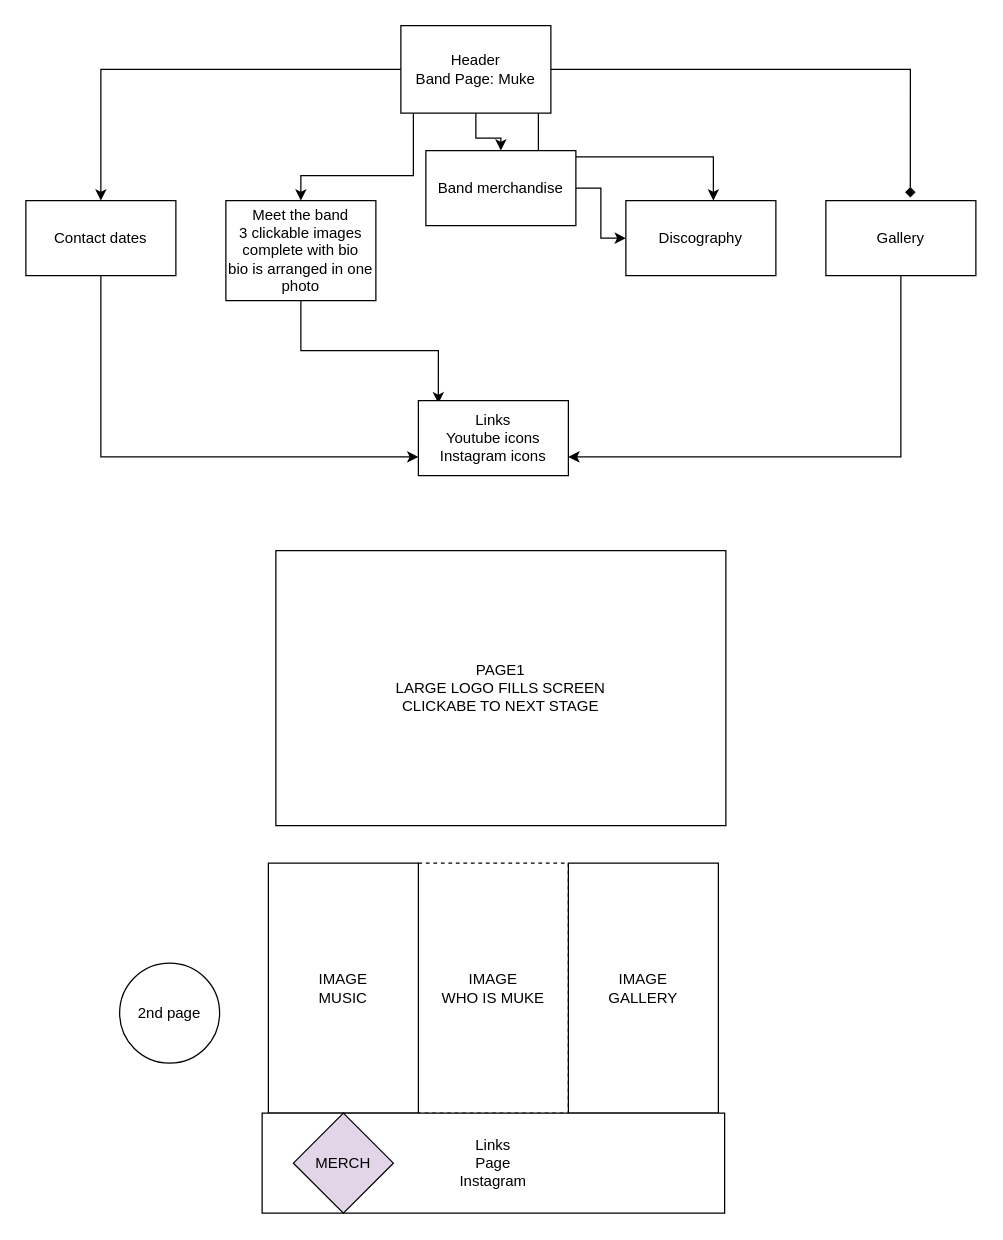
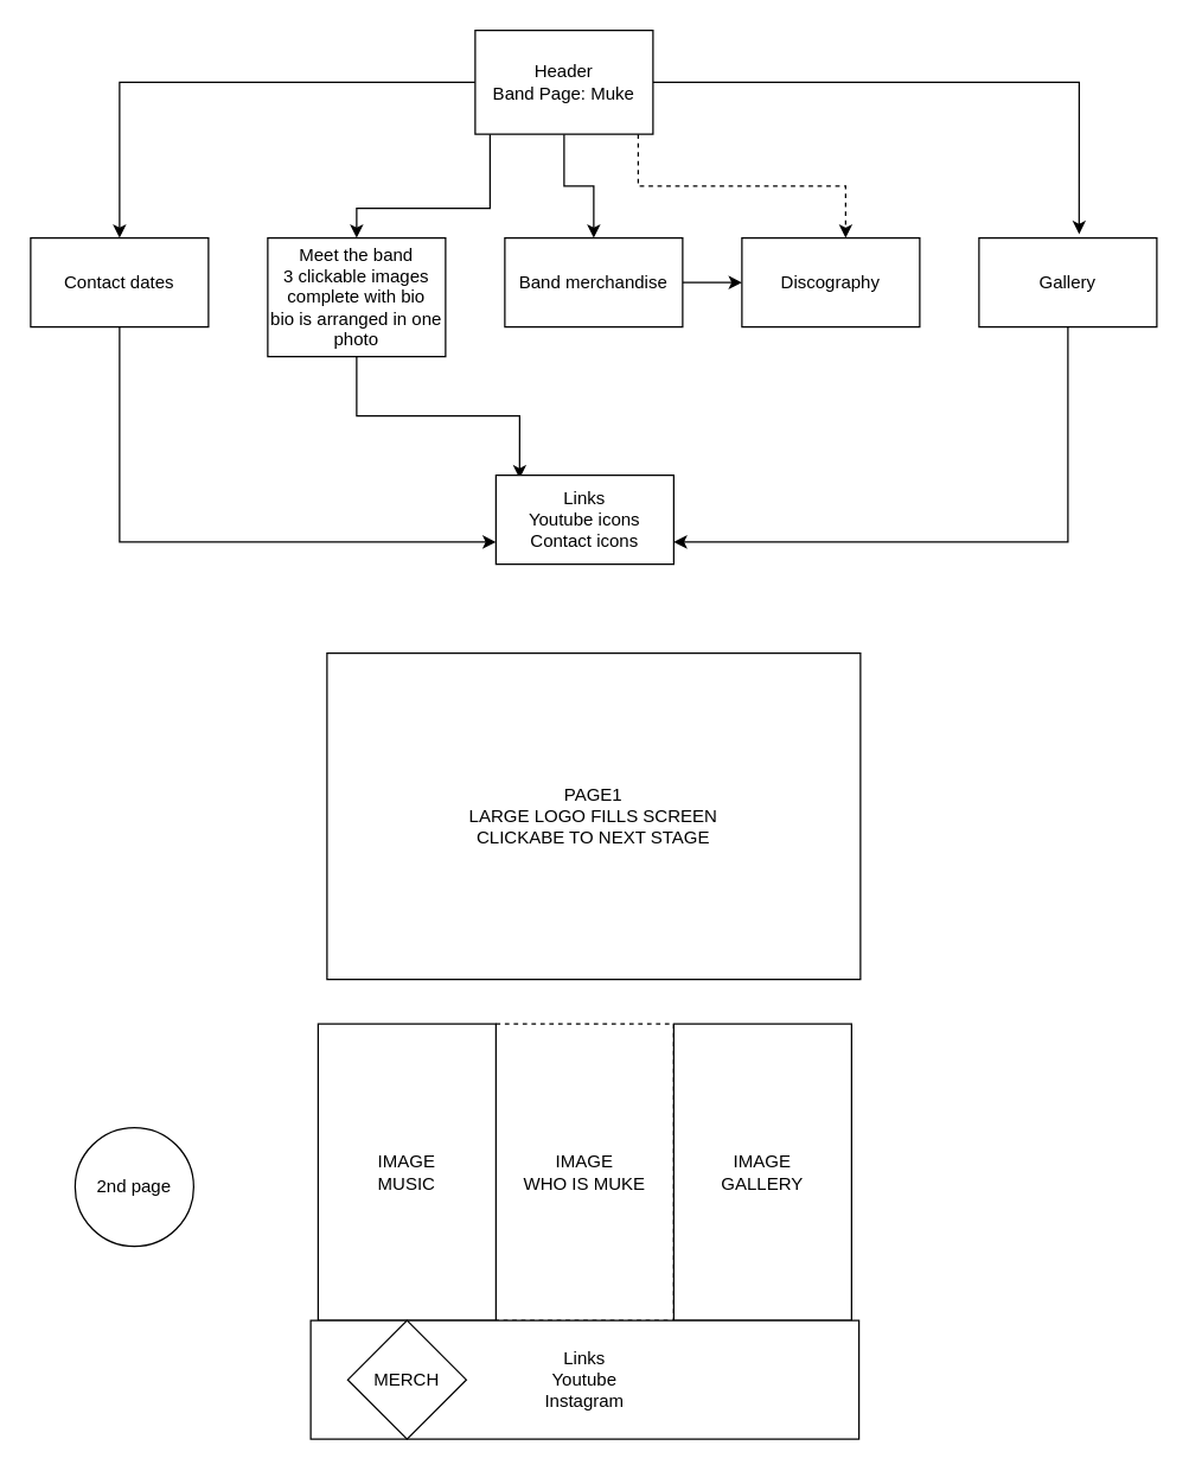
  <mxCell id="0" />
  <mxCell id="1" parent="0" />
  <mxCell id="2" style="edgeStyle=orthogonalEdgeStyle;rounded=0;orthogonalLoop=1;jettySize=auto;html=1;" edge="1" parent="1" source="7" target="9"><mxGeometry relative="1" as="geometry" /></mxCell>
- <mxCell id="3" style="edgeStyle=orthogonalEdgeStyle;rounded=0;orthogonalLoop=1;jettySize=auto;html=1;entryX=0.563;entryY=-0.043;entryDx=0;entryDy=0;entryPerimeter=0;endArrow=diamond;" edge="1" parent="1" source="7" target="14"><mxGeometry relative="1" as="geometry" /></mxCell>
- <mxCell id="4" style="edgeStyle=orthogonalEdgeStyle;rounded=0;orthogonalLoop=1;jettySize=auto;html=1;" edge="1" parent="1" source="7" target="12"><mxGeometry relative="1" as="geometry"><Array as="points"><mxPoint x="430" y="125" /><mxPoint x="570" y="125" /></Array></mxGeometry></mxCell>
+ <mxCell id="3" style="edgeStyle=orthogonalEdgeStyle;rounded=0;orthogonalLoop=1;jettySize=auto;html=1;entryX=0.563;entryY=-0.043;entryDx=0;entryDy=0;entryPerimeter=0;" edge="1" parent="1" source="7" target="14"><mxGeometry relative="1" as="geometry" /></mxCell>
+ <mxCell id="4" style="edgeStyle=orthogonalEdgeStyle;rounded=0;orthogonalLoop=1;jettySize=auto;html=1;dashed=1;" edge="1" parent="1" source="7" target="12"><mxGeometry relative="1" as="geometry"><Array as="points"><mxPoint x="430" y="125" /><mxPoint x="570" y="125" /></Array></mxGeometry></mxCell>
  <mxCell id="5" style="edgeStyle=orthogonalEdgeStyle;rounded=0;orthogonalLoop=1;jettySize=auto;html=1;entryX=0.5;entryY=0;entryDx=0;entryDy=0;" edge="1" parent="1" source="7" target="11"><mxGeometry relative="1" as="geometry"><Array as="points"><mxPoint x="330" y="140" /><mxPoint x="240" y="140" /></Array></mxGeometry></mxCell>
  <mxCell id="6" style="edgeStyle=orthogonalEdgeStyle;rounded=0;orthogonalLoop=1;jettySize=auto;html=1;entryX=0.5;entryY=0;entryDx=0;entryDy=0;" edge="1" parent="1" source="7" target="16"><mxGeometry relative="1" as="geometry" /></mxCell>
  <mxCell id="7" value="Header&lt;br&gt;Band Page: Muke" style="rounded=0;whiteSpace=wrap;html=1;" vertex="1" parent="1"><mxGeometry x="320" y="20" width="120" height="70" as="geometry" /></mxCell>
  <mxCell id="8" style="edgeStyle=orthogonalEdgeStyle;rounded=0;orthogonalLoop=1;jettySize=auto;html=1;entryX=0;entryY=0.75;entryDx=0;entryDy=0;" edge="1" parent="1" source="9" target="17"><mxGeometry relative="1" as="geometry"><Array as="points"><mxPoint x="80" y="365" /></Array></mxGeometry></mxCell>
  <mxCell id="9" value="Contact dates" style="rounded=0;whiteSpace=wrap;html=1;" vertex="1" parent="1"><mxGeometry x="20" y="160" width="120" height="60" as="geometry" /></mxCell>
  <mxCell id="10" style="edgeStyle=orthogonalEdgeStyle;rounded=0;orthogonalLoop=1;jettySize=auto;html=1;entryX=0.133;entryY=0.037;entryDx=0;entryDy=0;entryPerimeter=0;" edge="1" parent="1" source="11" target="17"><mxGeometry relative="1" as="geometry"><Array as="points"><mxPoint x="240" y="280" /><mxPoint x="350" y="280" /></Array></mxGeometry></mxCell>
  <mxCell id="11" value="Meet the band&lt;br&gt;3 clickable images&lt;br&gt;complete with bio&lt;br&gt;bio is arranged in one photo" style="rounded=0;whiteSpace=wrap;html=1;" vertex="1" parent="1"><mxGeometry x="180" y="160" width="120" height="80" as="geometry" /></mxCell>
  <mxCell id="12" value="Discography" style="rounded=0;whiteSpace=wrap;html=1;" vertex="1" parent="1"><mxGeometry x="500" y="160" width="120" height="60" as="geometry" /></mxCell>
  <mxCell id="13" style="edgeStyle=orthogonalEdgeStyle;rounded=0;orthogonalLoop=1;jettySize=auto;html=1;entryX=1;entryY=0.75;entryDx=0;entryDy=0;" edge="1" parent="1" source="14" target="17"><mxGeometry relative="1" as="geometry"><Array as="points"><mxPoint x="720" y="365" /></Array></mxGeometry></mxCell>
  <mxCell id="14" value="Gallery" style="rounded=0;whiteSpace=wrap;html=1;" vertex="1" parent="1"><mxGeometry x="660" y="160" width="120" height="60" as="geometry" /></mxCell>
  <mxCell id="15" style="edgeStyle=orthogonalEdgeStyle;rounded=0;orthogonalLoop=1;jettySize=auto;html=1;" edge="1" parent="1" source="16" target="12"><mxGeometry relative="1" as="geometry" /></mxCell>
- <mxCell id="16" value="Band merchandise" style="rounded=0;whiteSpace=wrap;html=1;" vertex="1" parent="1"><mxGeometry x="340" y="120" width="120" height="60" as="geometry" /></mxCell>
- <mxCell id="17" value="Links&lt;br&gt;Youtube icons&lt;br&gt;Instagram icons" style="rounded=0;whiteSpace=wrap;html=1;" vertex="1" parent="1"><mxGeometry x="334" y="320" width="120" height="60" as="geometry" /></mxCell>
+ <mxCell id="16" value="Band merchandise" style="rounded=0;whiteSpace=wrap;html=1;" vertex="1" parent="1"><mxGeometry x="340" y="160" width="120" height="60" as="geometry" /></mxCell>
+ <mxCell id="17" value="Links&lt;br&gt;Youtube icons&lt;br&gt;Contact icons" style="rounded=0;whiteSpace=wrap;html=1;" vertex="1" parent="1"><mxGeometry x="334" y="320" width="120" height="60" as="geometry" /></mxCell>
  <mxCell id="18" value="PAGE1&lt;br&gt;LARGE LOGO FILLS SCREEN&lt;br&gt;CLICKABE TO NEXT STAGE" style="rounded=0;whiteSpace=wrap;html=1;" vertex="1" parent="1"><mxGeometry x="220" y="440" width="360" height="220" as="geometry" /></mxCell>
  <mxCell id="19" value="IMAGE&lt;br&gt;WHO IS MUKE" style="rounded=0;whiteSpace=wrap;html=1;dashed=1;" vertex="1" parent="1"><mxGeometry x="334" y="690" width="120" height="200" as="geometry" /></mxCell>
  <mxCell id="20" value="IMAGE&lt;br&gt;MUSIC" style="rounded=0;whiteSpace=wrap;html=1;" vertex="1" parent="1"><mxGeometry x="214" y="690" width="120" height="200" as="geometry" /></mxCell>
  <mxCell id="21" value="IMAGE&lt;br&gt;GALLERY" style="rounded=0;whiteSpace=wrap;html=1;" vertex="1" parent="1"><mxGeometry x="454" y="690" width="120" height="200" as="geometry" /></mxCell>
- <mxCell id="22" value="Links&lt;br&gt;Page&lt;br&gt;Instagram&lt;br&gt;" style="rounded=0;whiteSpace=wrap;html=1;" vertex="1" parent="1"><mxGeometry x="209" y="890" width="370" height="80" as="geometry" /></mxCell>
- <mxCell id="23" value="2nd page" style="ellipse;whiteSpace=wrap;html=1;aspect=fixed;" vertex="1" parent="1"><mxGeometry x="95" y="770" width="80" height="80" as="geometry" /></mxCell>
- <mxCell id="24" value="MERCH" style="rhombus;whiteSpace=wrap;html=1;fillColor=#e1d5e7;" vertex="1" parent="1"><mxGeometry x="234" y="890" width="80" height="80" as="geometry" /></mxCell>
+ <mxCell id="22" value="Links&lt;br&gt;Youtube&lt;br&gt;Instagram&lt;br&gt;" style="rounded=0;whiteSpace=wrap;html=1;" vertex="1" parent="1"><mxGeometry x="209" y="890" width="370" height="80" as="geometry" /></mxCell>
+ <mxCell id="23" value="2nd page" style="ellipse;whiteSpace=wrap;html=1;aspect=fixed;" vertex="1" parent="1"><mxGeometry x="50" y="760" width="80" height="80" as="geometry" /></mxCell>
+ <mxCell id="24" value="MERCH" style="rhombus;whiteSpace=wrap;html=1;" vertex="1" parent="1"><mxGeometry x="234" y="890" width="80" height="80" as="geometry" /></mxCell>
